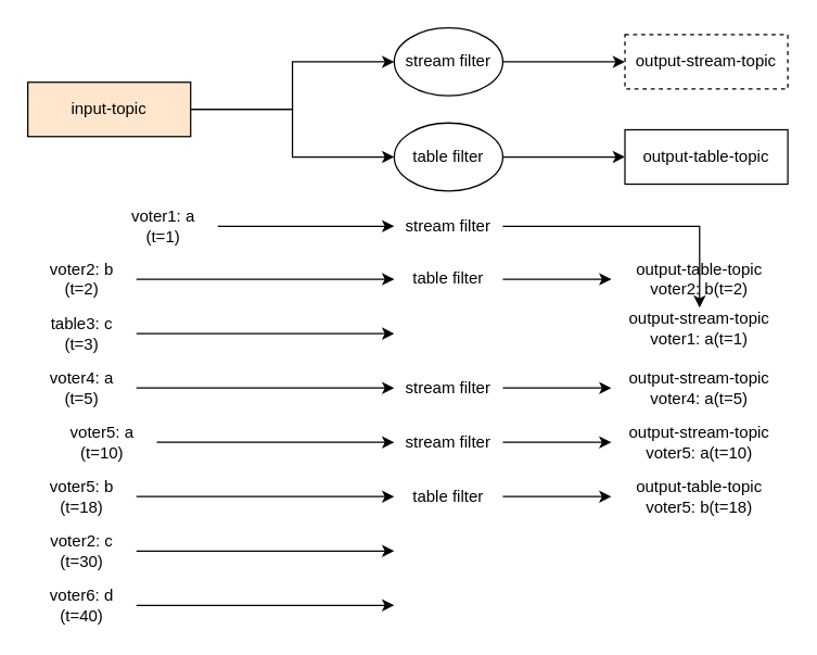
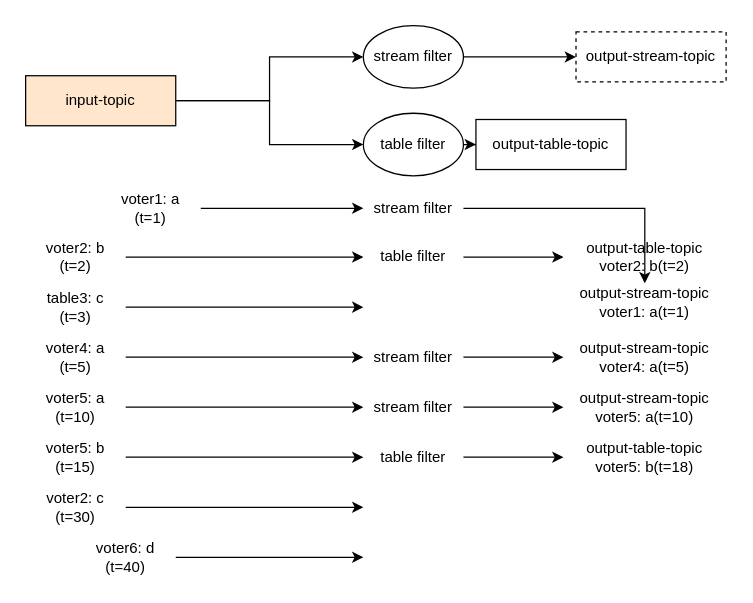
  <mxCell id="0" />
  <mxCell id="1" parent="0" />
  <mxCell id="2" style="edgeStyle=orthogonalEdgeStyle;rounded=0;orthogonalLoop=1;jettySize=auto;html=1;entryX=0;entryY=0.5;entryDx=0;entryDy=0;strokeColor=#000000;fontColor=#000000;" parent="1" source="4" target="6" edge="1"><mxGeometry relative="1" as="geometry" /></mxCell>
  <mxCell id="3" style="edgeStyle=orthogonalEdgeStyle;rounded=0;orthogonalLoop=1;jettySize=auto;html=1;entryX=0;entryY=0.5;entryDx=0;entryDy=0;" edge="1" parent="1" source="4" target="41"><mxGeometry relative="1" as="geometry" /></mxCell>
  <mxCell id="4" value="&lt;div&gt;&lt;font&gt;input-topic&lt;/font&gt;&lt;/div&gt;" style="rounded=0;whiteSpace=wrap;html=1;strokeColor=#000000;fontColor=#000000;fillColor=#ffe6cc;" parent="1" vertex="1"><mxGeometry x="20" y="60" width="120" height="40" as="geometry" /></mxCell>
  <mxCell id="5" style="edgeStyle=orthogonalEdgeStyle;rounded=0;orthogonalLoop=1;jettySize=auto;html=1;entryX=0;entryY=0.5;entryDx=0;entryDy=0;" edge="1" parent="1" source="6" target="8"><mxGeometry relative="1" as="geometry" /></mxCell>
  <mxCell id="6" value="table filter" style="ellipse;whiteSpace=wrap;html=1;strokeColor=#000000;fontColor=#000000;" parent="1" vertex="1"><mxGeometry x="290" y="90" width="80" height="50" as="geometry" /></mxCell>
  <mxCell id="7" value="&lt;font&gt;output-stream-topic&lt;/font&gt;" style="rounded=0;whiteSpace=wrap;html=1;strokeColor=#000000;fontColor=#000000;dashed=1;" parent="1" vertex="1"><mxGeometry x="460" y="25" width="120" height="40" as="geometry" /></mxCell>
- <mxCell id="8" value="output-table-topic" style="rounded=0;whiteSpace=wrap;html=1;strokeColor=#000000;fontColor=#000000;" parent="1" vertex="1"><mxGeometry x="460" y="95" width="120" height="40" as="geometry" /></mxCell>
+ <mxCell id="8" value="output-table-topic" style="rounded=0;whiteSpace=wrap;html=1;strokeColor=#000000;fontColor=#000000;" parent="1" vertex="1"><mxGeometry x="380" y="95" width="120" height="40" as="geometry" /></mxCell>
  <mxCell id="9" style="edgeStyle=orthogonalEdgeStyle;rounded=0;orthogonalLoop=1;jettySize=auto;html=1;entryX=0;entryY=0.5;entryDx=0;entryDy=0;" parent="1" source="10" target="12" edge="1"><mxGeometry relative="1" as="geometry" /></mxCell>
  <mxCell id="10" value="voter1: a&lt;div&gt;(t=1)&lt;/div&gt;" style="text;html=1;align=center;verticalAlign=middle;whiteSpace=wrap;rounded=0;fontColor=#000000;" parent="1" vertex="1"><mxGeometry x="80" y="151" width="80" height="30" as="geometry" /></mxCell>
  <mxCell id="11" style="edgeStyle=orthogonalEdgeStyle;rounded=0;orthogonalLoop=1;jettySize=auto;html=1;" parent="1" source="12" target="13" edge="1"><mxGeometry relative="1" as="geometry" /></mxCell>
  <mxCell id="12" value="stream filter" style="text;html=1;align=center;verticalAlign=middle;whiteSpace=wrap;rounded=0;fontColor=#000000;" parent="1" vertex="1"><mxGeometry x="290" y="151" width="80" height="30" as="geometry" /></mxCell>
  <mxCell id="13" value="&lt;div&gt;output-stream-topic&lt;br&gt;&lt;/div&gt;voter1: a&lt;span style=&quot;background-color: initial;&quot;&gt;(t=1)&lt;/span&gt;" style="text;html=1;align=center;verticalAlign=middle;whiteSpace=wrap;rounded=0;fontColor=#000000;" parent="1" vertex="1"><mxGeometry x="450" y="226" width="130" height="30" as="geometry" /></mxCell>
  <mxCell id="14" style="edgeStyle=orthogonalEdgeStyle;rounded=0;orthogonalLoop=1;jettySize=auto;html=1;entryX=0;entryY=0.5;entryDx=0;entryDy=0;" parent="1" source="15" target="17" edge="1"><mxGeometry relative="1" as="geometry" /></mxCell>
  <mxCell id="15" value="voter2: b&lt;div&gt;(t=2)&lt;/div&gt;" style="text;html=1;align=center;verticalAlign=middle;whiteSpace=wrap;rounded=0;fontColor=#000000;" parent="1" vertex="1"><mxGeometry x="20" y="190" width="80" height="30" as="geometry" /></mxCell>
  <mxCell id="16" style="edgeStyle=orthogonalEdgeStyle;rounded=0;orthogonalLoop=1;jettySize=auto;html=1;entryX=0;entryY=0.5;entryDx=0;entryDy=0;" parent="1" source="17" target="18" edge="1"><mxGeometry relative="1" as="geometry" /></mxCell>
  <mxCell id="17" value="table filter" style="text;html=1;align=center;verticalAlign=middle;whiteSpace=wrap;rounded=0;fontColor=#000000;" parent="1" vertex="1"><mxGeometry x="290" y="190" width="80" height="30" as="geometry" /></mxCell>
  <mxCell id="18" value="&lt;div&gt;output-table-topic&lt;br&gt;&lt;/div&gt;voter2: b&lt;span style=&quot;background-color: initial;&quot;&gt;(t=2)&lt;/span&gt;" style="text;html=1;align=center;verticalAlign=middle;whiteSpace=wrap;rounded=0;fontColor=#000000;" parent="1" vertex="1"><mxGeometry x="450" y="190" width="130" height="30" as="geometry" /></mxCell>
  <mxCell id="19" style="edgeStyle=orthogonalEdgeStyle;rounded=0;orthogonalLoop=1;jettySize=auto;html=1;entryX=0;entryY=0.5;entryDx=0;entryDy=0;" parent="1" source="20" edge="1"><mxGeometry relative="1" as="geometry"><mxPoint x="290" y="245" as="targetPoint" /></mxGeometry></mxCell>
  <mxCell id="20" value="table3: c&lt;div&gt;(t=3)&lt;/div&gt;" style="text;html=1;align=center;verticalAlign=middle;whiteSpace=wrap;rounded=0;fontColor=#000000;" parent="1" vertex="1"><mxGeometry x="20" y="230" width="80" height="30" as="geometry" /></mxCell>
  <mxCell id="21" style="edgeStyle=orthogonalEdgeStyle;rounded=0;orthogonalLoop=1;jettySize=auto;html=1;entryX=0;entryY=0.5;entryDx=0;entryDy=0;" parent="1" source="22" target="24" edge="1"><mxGeometry relative="1" as="geometry" /></mxCell>
  <mxCell id="22" value="voter4: a&lt;div&gt;(t=5)&lt;/div&gt;" style="text;html=1;align=center;verticalAlign=middle;whiteSpace=wrap;rounded=0;fontColor=#000000;" parent="1" vertex="1"><mxGeometry x="20" y="270" width="80" height="30" as="geometry" /></mxCell>
  <mxCell id="23" style="edgeStyle=orthogonalEdgeStyle;rounded=0;orthogonalLoop=1;jettySize=auto;html=1;" parent="1" source="24" target="25" edge="1"><mxGeometry relative="1" as="geometry" /></mxCell>
  <mxCell id="24" value="stream filter" style="text;html=1;align=center;verticalAlign=middle;whiteSpace=wrap;rounded=0;fontColor=#000000;" parent="1" vertex="1"><mxGeometry x="290" y="270" width="80" height="30" as="geometry" /></mxCell>
  <mxCell id="25" value="&lt;div&gt;output-stream-topic&lt;br&gt;&lt;/div&gt;voter4: a&lt;span style=&quot;background-color: initial;&quot;&gt;(t=5&lt;/span&gt;&lt;span style=&quot;color: rgba(0, 0, 0, 0); font-family: monospace; font-size: 0px; text-align: start; text-wrap: nowrap;&quot;&gt;%3CmxGraphModel%3E%3Croot%3E%3CmxCell%20id%3D%220%22%2F%3E%3CmxCell%20id%3D%221%22%20parent%3D%220%22%2F%3E%3CmxCell%20id%3D%222%22%20style%3D%22edgeStyle%3DorthogonalEdgeStyle%3Brounded%3D0%3BorthogonalLoop%3D1%3BjettySize%3Dauto%3Bhtml%3D1%3BentryX%3D0%3BentryY%3D0.5%3BentryDx%3D0%3BentryDy%3D0%3B%22%20edge%3D%221%22%20source%3D%223%22%20target%3D%225%22%20parent%3D%221%22%3E%3CmxGeometry%20relative%3D%221%22%20as%3D%22geometry%22%2F%3E%3C%2FmxCell%3E%3CmxCell%20id%3D%223%22%20value%3D%22voter3%3A%20c%26lt%3Bdiv%26gt%3B(t%3D3)%26lt%3B%2Fdiv%26gt%3B%22%20style%3D%22text%3Bhtml%3D1%3Balign%3Dcenter%3BverticalAlign%3Dmiddle%3BwhiteSpace%3Dwrap%3Brounded%3D0%3BfontColor%3D%23000000%3B%22%20vertex%3D%221%22%20parent%3D%221%22%3E%3CmxGeometry%20x%3D%2280%22%20y%3D%22330%22%20width%3D%2280%22%20height%3D%2230%22%20as%3D%22geometry%22%2F%3E%3C%2FmxCell%3E%3CmxCell%20id%3D%224%22%20style%3D%22edgeStyle%3DorthogonalEdgeStyle%3Brounded%3D0%3BorthogonalLoop%3D1%3BjettySize%3Dauto%3Bhtml%3D1%3B%22%20edge%3D%221%22%20source%3D%225%22%20target%3D%226%22%20parent%3D%221%22%3E%3CmxGeometry%20relative%3D%221%22%20as%3D%22geometry%22%2F%3E%3C%2FmxCell%3E%3CmxCell%20id%3D%225%22%20value%3D%22branch-other%22%20style%3D%22text%3Bhtml%3D1%3Balign%3Dcenter%3BverticalAlign%3Dmiddle%3BwhiteSpace%3Dwrap%3Brounded%3D0%3BfontColor%3D%23000000%3B%22%20vertex%3D%221%22%20parent%3D%221%22%3E%3CmxGeometry%20x%3D%22350%22%20y%3D%22330%22%20width%3D%2280%22%20height%3D%2230%22%20as%3D%22geometry%22%2F%3E%3C%2FmxCell%3E%3CmxCell%20id%3D%226%22%20value%3D%22%26lt%3Bdiv%26gt%3Boutput-other-topic%26lt%3Bbr%26gt%3B%26lt%3B%2Fdiv%26gt%3Bvoter3%3A%20c%26lt%3Bspan%20style%3D%26quot%3Bbackground-color%3A%20initial%3B%26quot%3B%26gt%3B(t%3D3)%26lt%3B%2Fspan%26gt%3B%22%20style%3D%22text%3Bhtml%3D1%3Balign%3Dcenter%3BverticalAlign%3Dmiddle%3BwhiteSpace%3Dwrap%3Brounded%3D0%3BfontColor%3D%23000000%3B%22%20vertex%3D%221%22%20parent%3D%221%22%3E%3CmxGeometry%20x%3D%22510%22%20y%3D%22330%22%20width%3D%22130%22%20height%3D%2230%22%20as%3D%22geometry%22%2F%3E%3C%2FmxCell%3E%3C%2Froot%3E%3C%2FmxGraphModel%3E&lt;/span&gt;&lt;span style=&quot;background-color: initial;&quot;&gt;)&lt;/span&gt;" style="text;html=1;align=center;verticalAlign=middle;whiteSpace=wrap;rounded=0;fontColor=#000000;" parent="1" vertex="1"><mxGeometry x="450" y="270" width="130" height="30" as="geometry" /></mxCell>
  <mxCell id="26" style="edgeStyle=orthogonalEdgeStyle;rounded=0;orthogonalLoop=1;jettySize=auto;html=1;entryX=0;entryY=0.5;entryDx=0;entryDy=0;" parent="1" source="27" target="29" edge="1"><mxGeometry relative="1" as="geometry" /></mxCell>
- <mxCell id="27" value="voter5: a&lt;div&gt;(t=10)&lt;/div&gt;" style="text;html=1;align=center;verticalAlign=middle;whiteSpace=wrap;rounded=0;fontColor=#000000;" parent="1" vertex="1"><mxGeometry x="35" y="310" width="80" height="30" as="geometry" /></mxCell>
+ <mxCell id="27" value="voter5: a&lt;div&gt;(t=10)&lt;/div&gt;" style="text;html=1;align=center;verticalAlign=middle;whiteSpace=wrap;rounded=0;fontColor=#000000;" parent="1" vertex="1"><mxGeometry x="20" y="310" width="80" height="30" as="geometry" /></mxCell>
  <mxCell id="28" style="edgeStyle=orthogonalEdgeStyle;rounded=0;orthogonalLoop=1;jettySize=auto;html=1;" parent="1" source="29" target="30" edge="1"><mxGeometry relative="1" as="geometry" /></mxCell>
  <mxCell id="29" value="stream filter" style="text;html=1;align=center;verticalAlign=middle;whiteSpace=wrap;rounded=0;fontColor=#000000;" parent="1" vertex="1"><mxGeometry x="290" y="310" width="80" height="30" as="geometry" /></mxCell>
  <mxCell id="30" value="&lt;div&gt;output-stream-topic&lt;br&gt;&lt;/div&gt;voter5: a&lt;span style=&quot;background-color: initial;&quot;&gt;(t=10)&lt;/span&gt;" style="text;html=1;align=center;verticalAlign=middle;whiteSpace=wrap;rounded=0;fontColor=#000000;" parent="1" vertex="1"><mxGeometry x="450" y="310" width="130" height="30" as="geometry" /></mxCell>
  <mxCell id="31" style="edgeStyle=orthogonalEdgeStyle;rounded=0;orthogonalLoop=1;jettySize=auto;html=1;entryX=0;entryY=0.5;entryDx=0;entryDy=0;" parent="1" source="32" target="34" edge="1"><mxGeometry relative="1" as="geometry" /></mxCell>
- <mxCell id="32" value="voter5: b&lt;div&gt;(t=18)&lt;/div&gt;" style="text;html=1;align=center;verticalAlign=middle;whiteSpace=wrap;rounded=0;fontColor=#000000;" parent="1" vertex="1"><mxGeometry x="20" y="350" width="80" height="30" as="geometry" /></mxCell>
+ <mxCell id="32" value="voter5: b&lt;div&gt;(t=15)&lt;/div&gt;" style="text;html=1;align=center;verticalAlign=middle;whiteSpace=wrap;rounded=0;fontColor=#000000;" parent="1" vertex="1"><mxGeometry x="20" y="350" width="80" height="30" as="geometry" /></mxCell>
  <mxCell id="33" style="edgeStyle=orthogonalEdgeStyle;rounded=0;orthogonalLoop=1;jettySize=auto;html=1;" parent="1" source="34" target="35" edge="1"><mxGeometry relative="1" as="geometry" /></mxCell>
  <mxCell id="34" value="table filter" style="text;html=1;align=center;verticalAlign=middle;whiteSpace=wrap;rounded=0;fontColor=#000000;" parent="1" vertex="1"><mxGeometry x="290" y="350" width="80" height="30" as="geometry" /></mxCell>
  <mxCell id="35" value="&lt;div&gt;output-table-topic&lt;br&gt;&lt;/div&gt;voter5: b&lt;span style=&quot;background-color: initial;&quot;&gt;(t=18)&lt;/span&gt;" style="text;html=1;align=center;verticalAlign=middle;whiteSpace=wrap;rounded=0;fontColor=#000000;" parent="1" vertex="1"><mxGeometry x="450" y="350" width="130" height="30" as="geometry" /></mxCell>
  <mxCell id="36" style="edgeStyle=orthogonalEdgeStyle;rounded=0;orthogonalLoop=1;jettySize=auto;html=1;entryX=0;entryY=0.5;entryDx=0;entryDy=0;" parent="1" source="37" edge="1"><mxGeometry relative="1" as="geometry"><mxPoint x="290" y="405" as="targetPoint" /></mxGeometry></mxCell>
  <mxCell id="37" value="voter2: c&lt;div&gt;(t=30)&lt;/div&gt;" style="text;html=1;align=center;verticalAlign=middle;whiteSpace=wrap;rounded=0;fontColor=#000000;" parent="1" vertex="1"><mxGeometry x="20" y="390" width="80" height="30" as="geometry" /></mxCell>
  <mxCell id="38" style="edgeStyle=orthogonalEdgeStyle;rounded=0;orthogonalLoop=1;jettySize=auto;html=1;entryX=0;entryY=0.5;entryDx=0;entryDy=0;" parent="1" source="39" edge="1"><mxGeometry relative="1" as="geometry"><mxPoint x="290" y="445" as="targetPoint" /></mxGeometry></mxCell>
- <mxCell id="39" value="voter6: d&lt;div&gt;(t=40)&lt;/div&gt;" style="text;html=1;align=center;verticalAlign=middle;whiteSpace=wrap;rounded=0;fontColor=#000000;" parent="1" vertex="1"><mxGeometry x="20" y="430" width="80" height="30" as="geometry" /></mxCell>
+ <mxCell id="39" value="voter6: d&lt;div&gt;(t=40)&lt;/div&gt;" style="text;html=1;align=center;verticalAlign=middle;whiteSpace=wrap;rounded=0;fontColor=#000000;" parent="1" vertex="1"><mxGeometry x="60" y="430" width="80" height="30" as="geometry" /></mxCell>
  <mxCell id="40" style="edgeStyle=orthogonalEdgeStyle;rounded=0;orthogonalLoop=1;jettySize=auto;html=1;entryX=0;entryY=0.5;entryDx=0;entryDy=0;" edge="1" parent="1" source="41" target="7"><mxGeometry relative="1" as="geometry" /></mxCell>
  <mxCell id="41" value="stream filter" style="ellipse;whiteSpace=wrap;html=1;strokeColor=#000000;fontColor=#000000;" vertex="1" parent="1"><mxGeometry x="290" y="20" width="80" height="50" as="geometry" /></mxCell>
